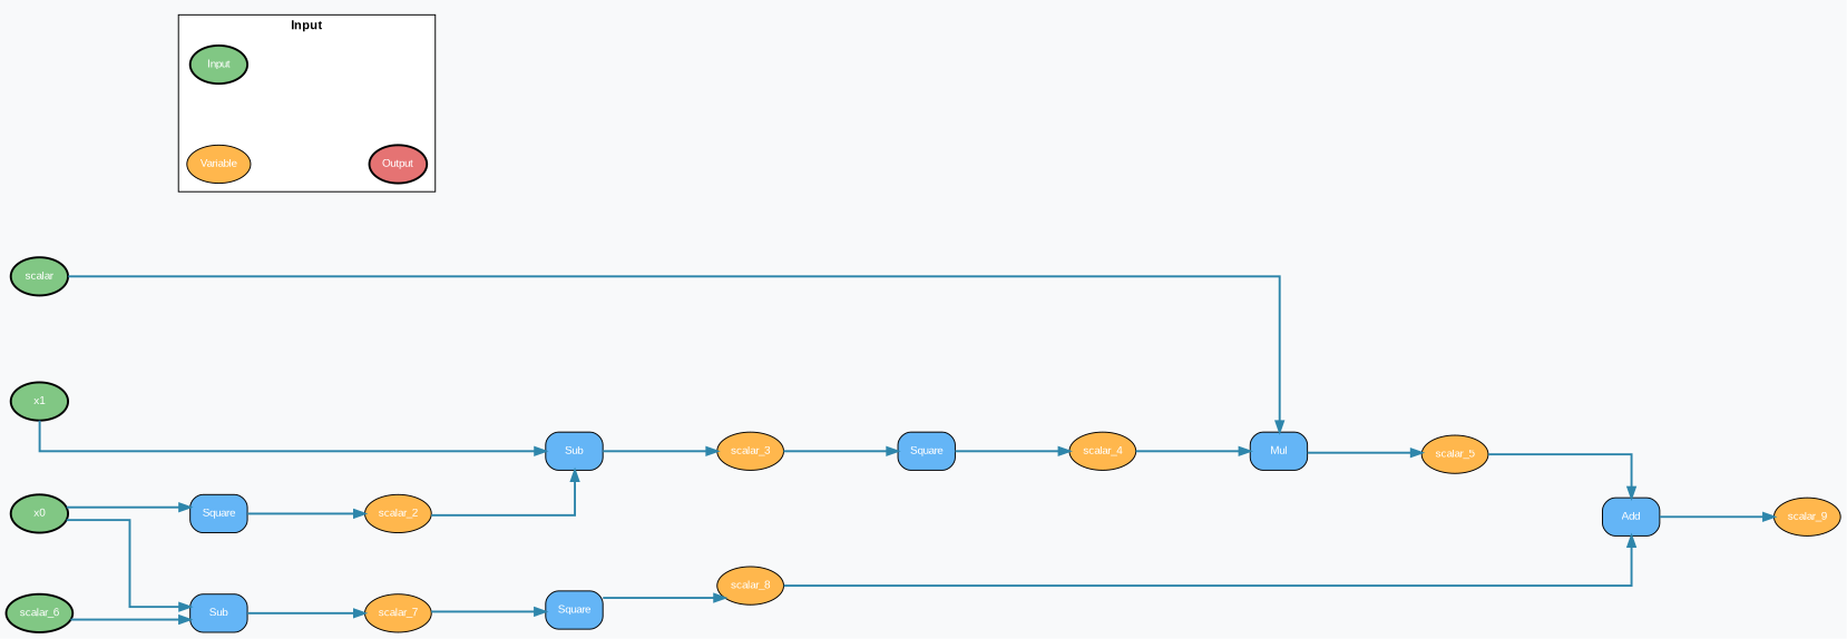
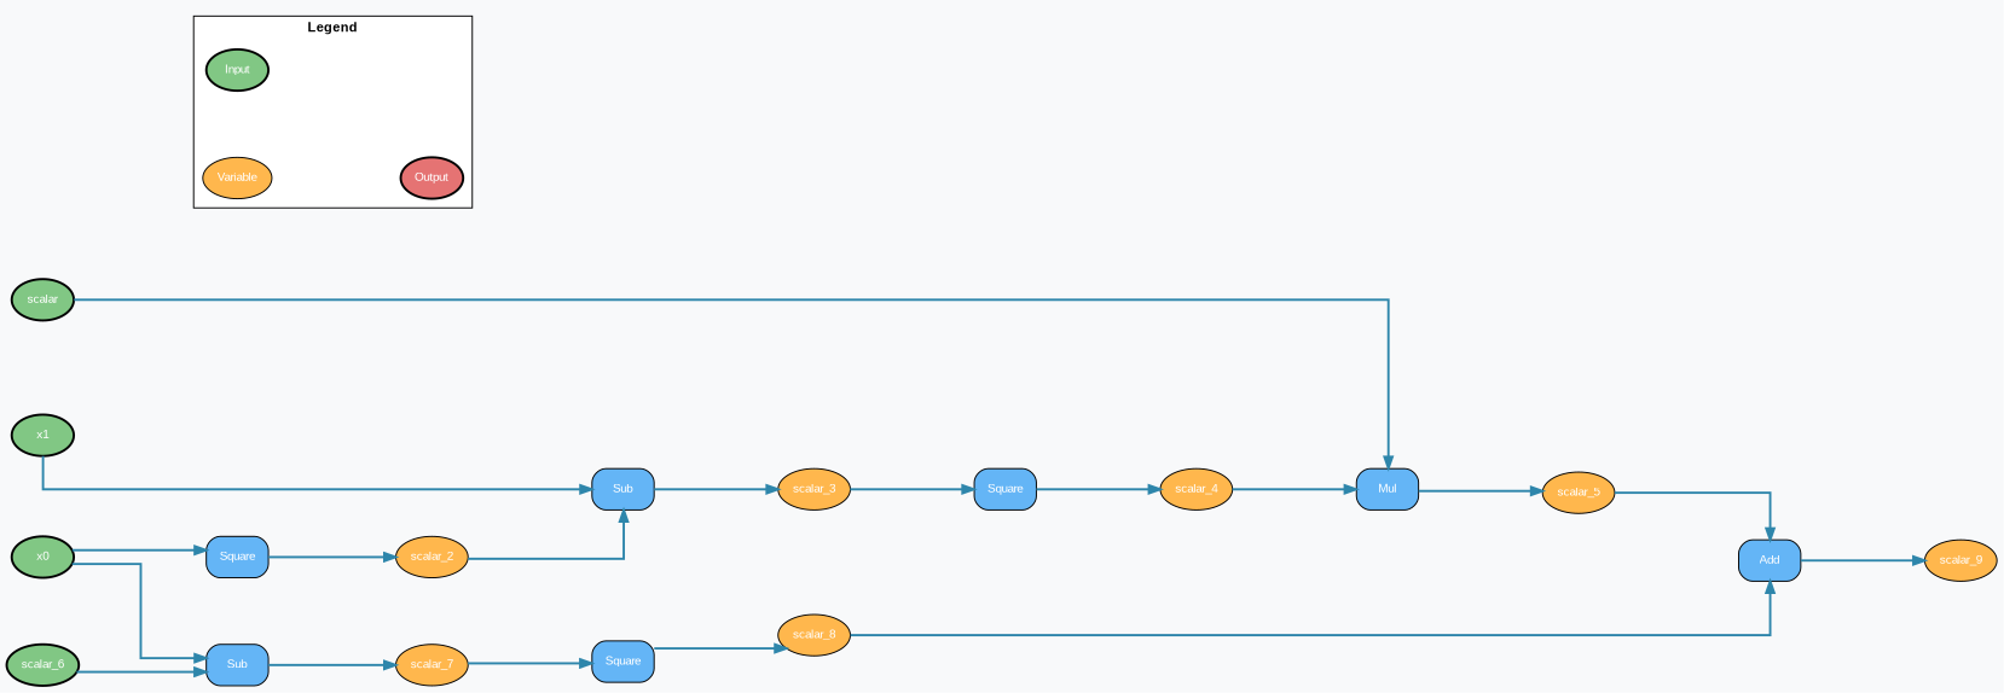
  digraph {
    bgcolor="#F8F9FA"
    nodesep=0.8
    rankdir=LR
    ranksep=1.5
    splines=ortho
    node [fillcolor="#FFB74D" fontcolor=white fontname=Arial fontsize=10 shape=ellipse style=filled]
    edge [color="#2E86AB" fontname=Arial fontsize=8 penwidth=2 style=solid]
    n1 [fillcolor="#81C784" label=x1 style="filled,bold"]
    n2 [fillcolor="#81C784" label=scalar style="filled,bold"]
    n3 [fillcolor="#81C784" label=scalar_6 style="filled,bold"]
    n4 [fillcolor="#81C784" label=x0 style="filled,bold"]
    n5 [fillcolor="#81C784" label=Input style="filled,bold"]
    n6 [label=Variable]
    n7 [fillcolor="#E57373" label=Output style="filled,bold"]
    n8 [fillcolor="#64B5F6" label=Sub shape=box style="filled,rounded"]
    n9 [fillcolor="#64B5F6" label=Mul shape=box style="filled,rounded"]
    n10 [fillcolor="#64B5F6" label=Sub shape=box style="filled,rounded"]
    n11 [fillcolor="#64B5F6" label=Square shape=box style="filled,rounded"]
    n12 [label=scalar_3]
    n13 [fillcolor="#64B5F6" label=Square shape=box style="filled,rounded"]
    n14 [label=scalar_4]
    n15 [label=scalar_5]
    n16 [fillcolor="#64B5F6" label=Add shape=box style="filled,rounded"]
    n17 [label=scalar_9]
    n18 [fillcolor="#64B5F6" label=Square shape=box style="filled,rounded"]
    n19 [label=scalar_8]
    n20 [label=scalar_2]
    n21 [label=scalar_7]
    subgraph sub_1 {
      rank=source
      n1
      n2
      n3
      n4
    }
    subgraph cluster_2 {
      fillcolor="#FFFFFF"
      fontname="Arial Bold"
      fontsize=12
-     label=Input
+     label=Legend
      style=filled
      n5
      n6
      n7
    }
    n1 -> n8
    n2 -> n9
    n3 -> n10
    n4 -> n10
    n4 -> n11
    n6 -> n7 [style=invis color="" penwidth=""]
    n8 -> n12
    n9 -> n15
    n10 -> n21
    n11 -> n20
    n12 -> n13
    n13 -> n14
    n14 -> n9
    n15 -> n16
    n16 -> n17
    n18 -> n19
    n19 -> n16
    n20 -> n8
    n21 -> n18
  }
